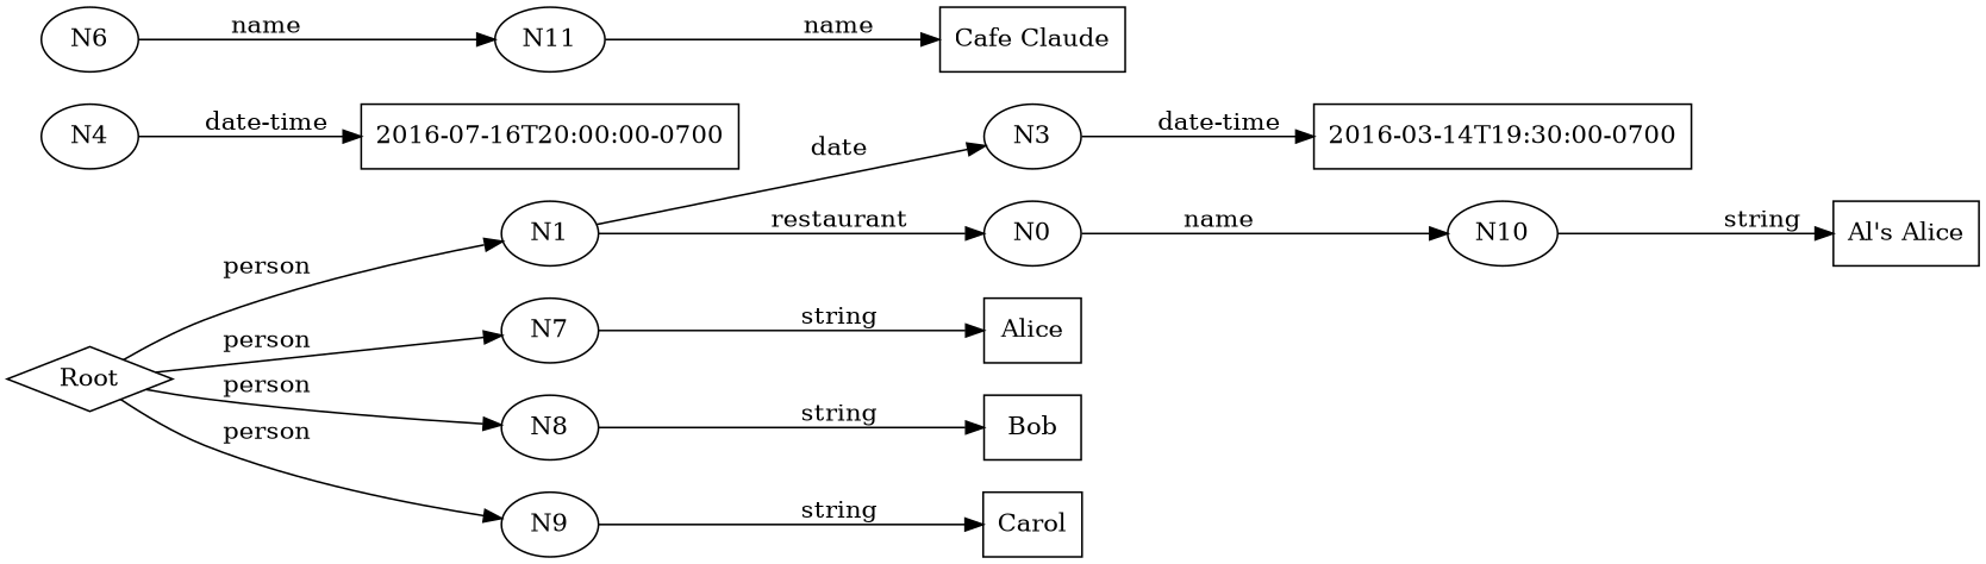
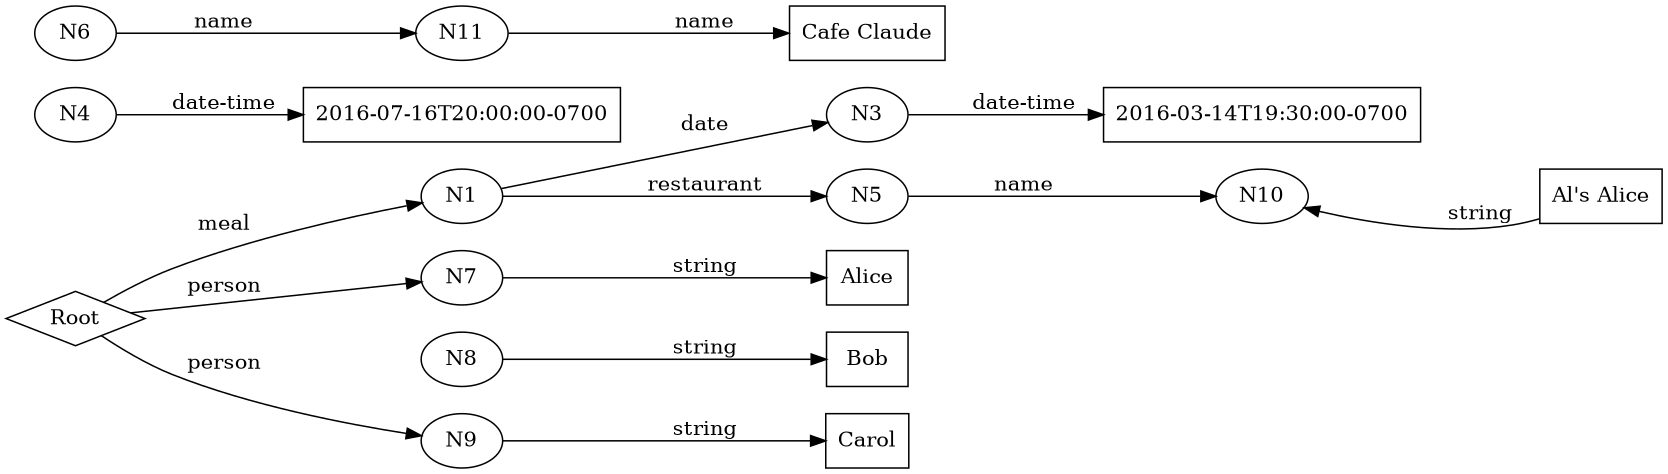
  digraph {
    rankdir=LR
    n1 [label=Root shape=diamond]
    N1
    N7
    N8
    N9
    N3
-   N5 [label=N0]
+   N5
    n8 [label=Alice shape=box]
    n9 [label=Bob shape=box]
    n10 [label=Carol shape=box]
    n11 [label="2016-03-14T19:30:00-0700" shape=box]
    N10
    n13 [label="2016-07-16T20:00:00-0700" shape=box]
    N4
    N6
    N11
    n17 [label="Al's Alice" shape=box]
    n18 [label="Cafe Claude" shape=box]
-   n1 -> N1 [label=person]
+   n1 -> N1 [label=meal]
    n1 -> N7 [label=person]
-   n1 -> N8 [label=person]
    n1 -> N9 [label=person]
    N1 -> N3 [label=date]
    N1 -> N5 [label=restaurant]
    N7 -> n8 [label=string]
    N8 -> n9 [label=string]
    N9 -> n10 [label=string]
    N3 -> n11 [label="date-time"]
    N5 -> N10 [label=name]
-   N10 -> n17 [label=string]
+   n17 -> N10 [label=string]
    N4 -> n13 [label="date-time"]
    N6 -> N11 [label=name]
    N11 -> n18 [label=name]
  }
